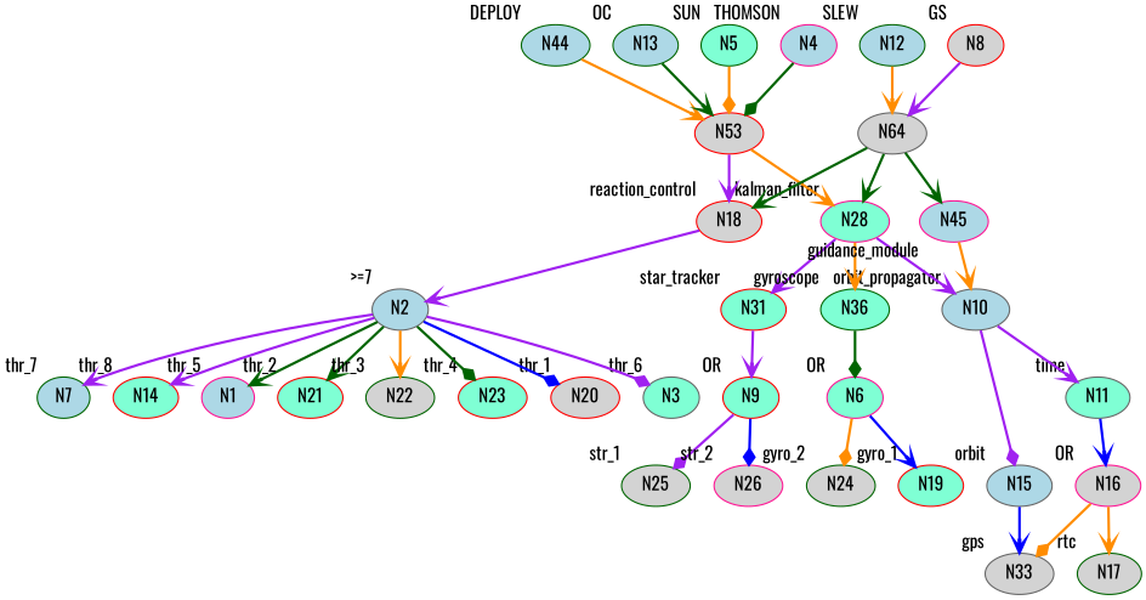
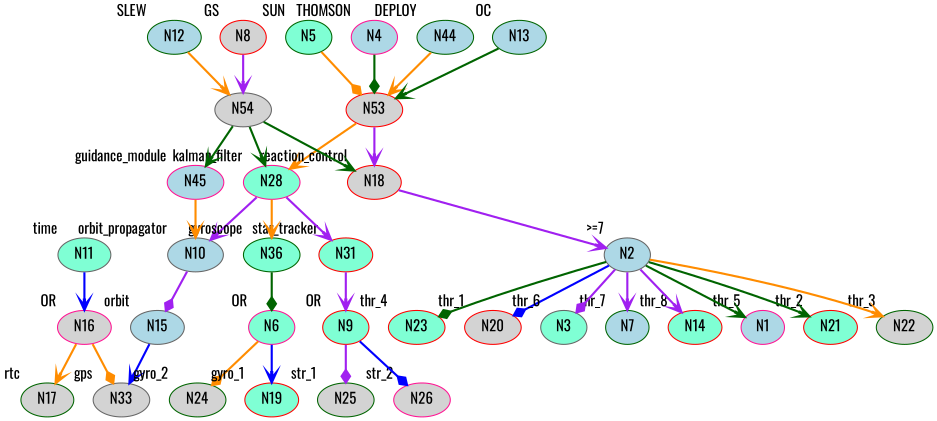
  digraph {
    bgcolor="#ffffff"
    fontname=Oswald
    node [color=red fillcolor=lightgrey fontname=Oswald penwidth=1 shape=ellipse style=filled xlabel=OR]
    edge [arrowhead=vee color=purple fontname=Oswald penwidth=2 style=solid weight=2]
    N53 [height=0.152778 width=0.152778 xlabel=""]
    N28 [color=deeppink fillcolor=aquamarine height=0.152778 width=0.152778 xlabel=kalman_filter]
    N18 [height=0.152778 width=0.152778 xlabel=reaction_control]
    N10 [color=gray40 fillcolor=lightblue height=0.152778 width=0.152778 xlabel=orbit_propagator]
    N31 [fillcolor=aquamarine height=0.152778 width=0.152778 xlabel=star_tracker]
    N36 [color=darkgreen fillcolor=aquamarine height=0.152778 width=0.152778 xlabel=gyroscope]
    N2 [color=gray40 fillcolor=lightblue height=0.152778 width=0.152778 xlabel=">=7"]
    N7 [color=darkgreen fillcolor=lightblue height=0.152778 width=0.152778 xlabel=thr_7]
    N5 [color=darkgreen fillcolor=aquamarine height=0.152778 width=0.152778 xlabel=SUN]
    N12 [color=darkgreen fillcolor=lightblue height=0.152778 width=0.152778 xlabel=SLEW]
-   N54 [color=gray40 height=0.152778 width=0.152778 label=N64 xlabel=""]
+   N54 [color=gray40 height=0.152778 width=0.152778 xlabel=""]
    N45 [color=deeppink fillcolor=lightblue height=0.152778 width=0.152778 xlabel=guidance_module]
    N14 [fillcolor=aquamarine height=0.152778 width=0.152778 xlabel=thr_8]
    N15 [color=gray40 fillcolor=lightblue height=0.152778 width=0.152778 xlabel=orbit]
    N11 [color=gray40 fillcolor=aquamarine height=0.152778 width=0.152778 xlabel=time]
    N1 [color=deeppink fillcolor=lightblue height=0.152778 width=0.152778 xlabel=thr_5]
    N9 [fillcolor=aquamarine height=0.152778 width=0.152778]
    N25 [color=darkgreen height=0.152778 width=0.152778 xlabel=str_1]
    N26 [color=deeppink height=0.152778 width=0.152778 xlabel=str_2]
    N17 [color=darkgreen height=0.152778 width=0.152778 xlabel=rtc]
    N33 [color=gray40 height=0.152778 width=0.152778 xlabel=gps]
    N4 [color=deeppink fillcolor=lightblue height=0.152778 width=0.152778 xlabel=THOMSON]
    N44 [color=darkgreen fillcolor=lightblue height=0.152778 width=0.152778 xlabel=DEPLOY]
    N21 [fillcolor=aquamarine height=0.152778 width=0.152778 xlabel=thr_2]
    N22 [color=darkgreen height=0.152778 width=0.152778 xlabel=thr_3]
    N23 [fillcolor=aquamarine height=0.152778 width=0.152778 xlabel=thr_4]
    N20 [height=0.152778 width=0.152778 xlabel=thr_1]
    N3 [color=gray40 fillcolor=aquamarine height=0.152778 width=0.152778 xlabel=thr_6]
    N6 [color=deeppink fillcolor=aquamarine height=0.152778 width=0.152778]
    N24 [color=darkgreen height=0.152778 width=0.152778 xlabel=gyro_2]
    N19 [fillcolor=aquamarine height=0.152778 width=0.152778 xlabel=gyro_1]
    N16 [color=deeppink height=0.152778 width=0.152778]
    N13 [color=darkgreen fillcolor=lightblue height=0.152778 width=0.152778 xlabel=OC]
    N8 [height=0.152778 width=0.152778 xlabel=GS]
    N53 -> N28 [color=darkorange]
    N53 -> N18
    N28 -> N10
    N28 -> N31
    N28 -> N36 [color=darkorange]
    N18 -> N2
    N10 -> N15 [arrowhead=diamond]
-   N10 -> N11
    N31 -> N9
    N36 -> N6 [arrowhead=diamond color=darkgreen]
    N2 -> N7
    N2 -> N14
    N2 -> N1 [color=darkgreen]
    N2 -> N21 [color=darkgreen]
    N2 -> N22 [color=darkorange]
    N2 -> N23 [arrowhead=diamond color=darkgreen]
    N2 -> N20 [arrowhead=diamond color=blue]
    N2 -> N3 [arrowhead=diamond]
    N5 -> N53 [arrowhead=diamond color=darkorange]
    N12 -> N54 [color=darkorange]
    N54 -> N28 [color=darkgreen]
    N54 -> N18 [color=darkgreen]
    N54 -> N45 [color=darkgreen]
    N45 -> N10 [color=darkorange]
    N15 -> N33 [color=blue]
    N11 -> N16 [color=blue]
    N9 -> N25 [arrowhead=diamond]
    N9 -> N26 [arrowhead=diamond color=blue]
    N4 -> N53 [arrowhead=diamond color=darkgreen]
    N44 -> N53 [color=darkorange]
    N6 -> N24 [arrowhead=diamond color=darkorange]
    N6 -> N19 [color=blue]
    N16 -> N17 [color=darkorange]
    N16 -> N33 [arrowhead=diamond color=darkorange]
    N13 -> N53 [color=darkgreen]
    N8 -> N54
  }
